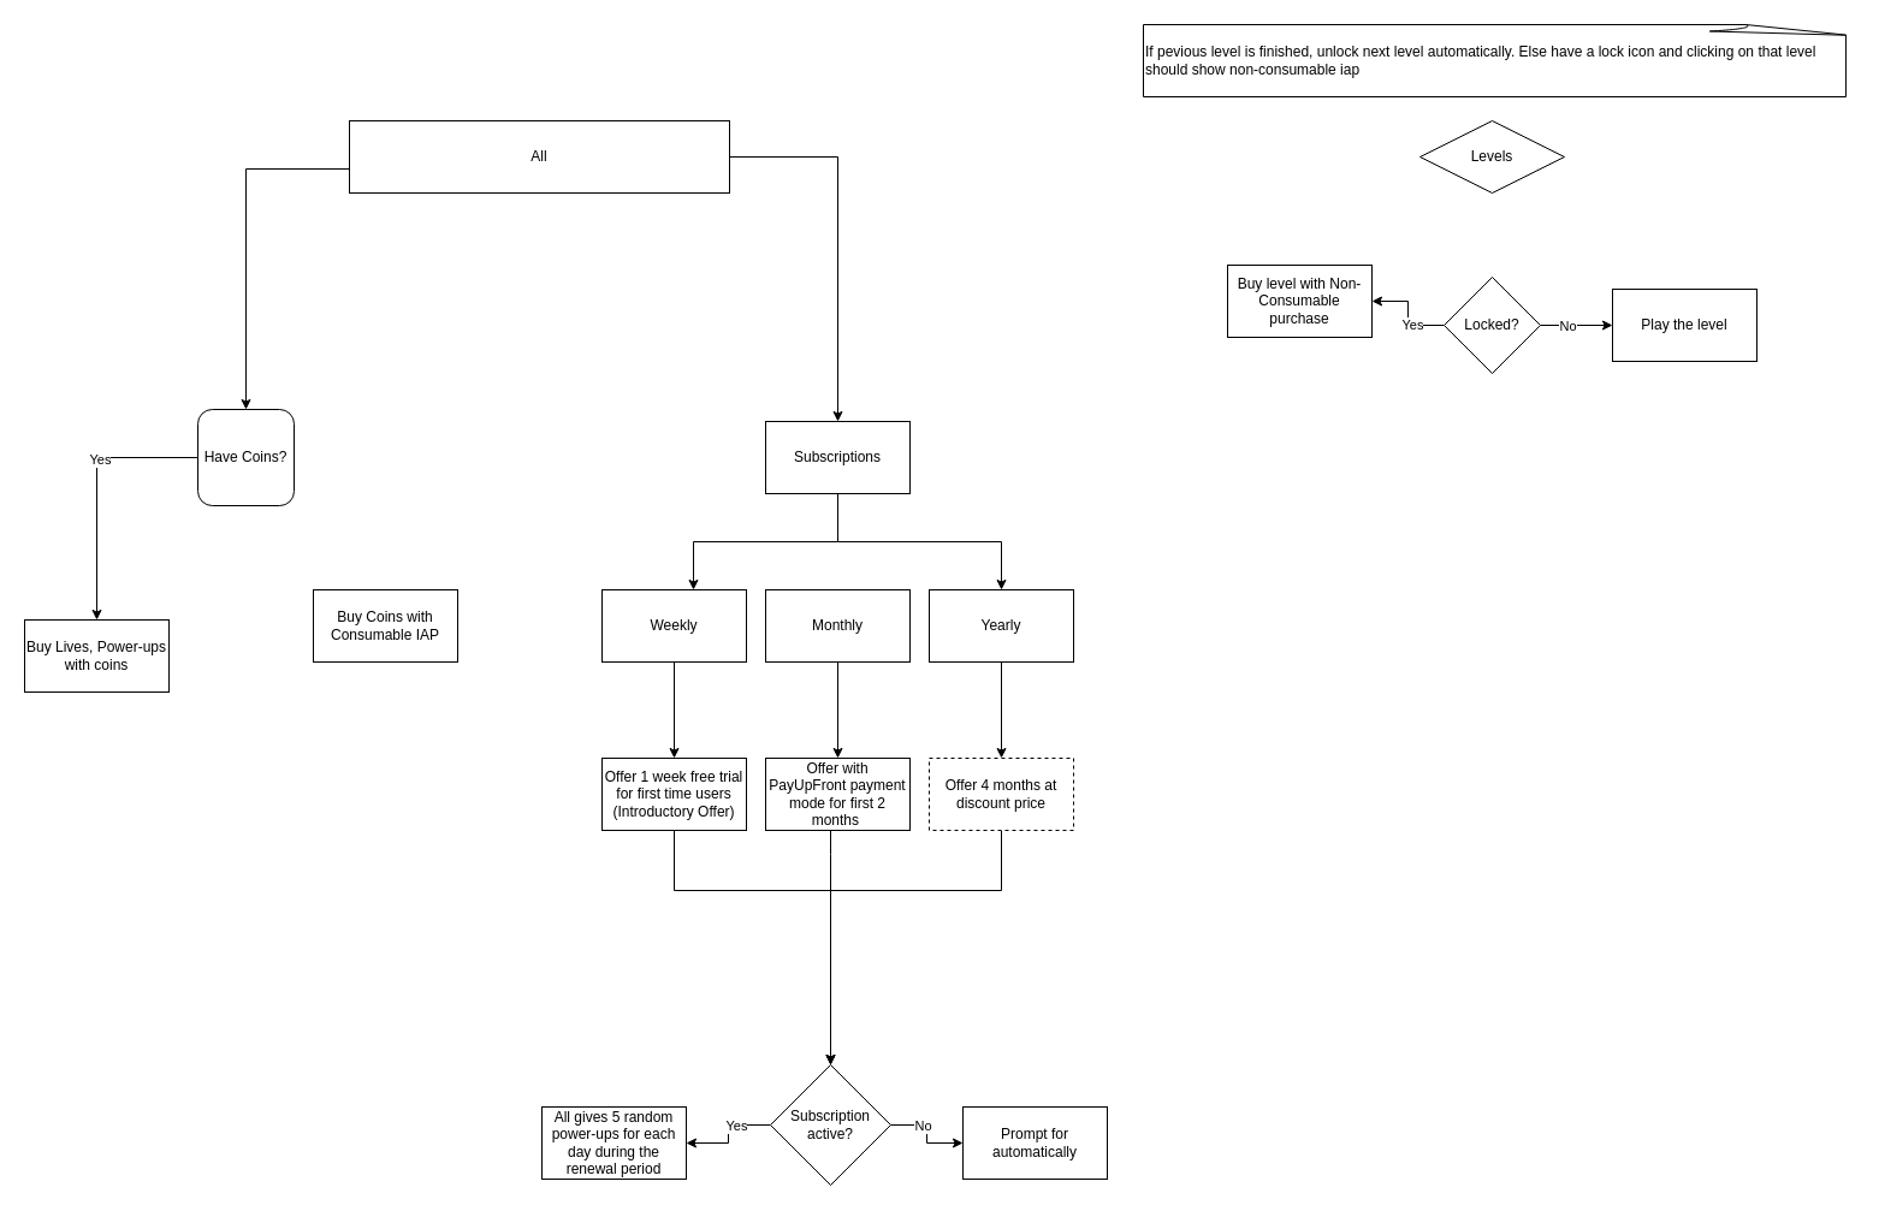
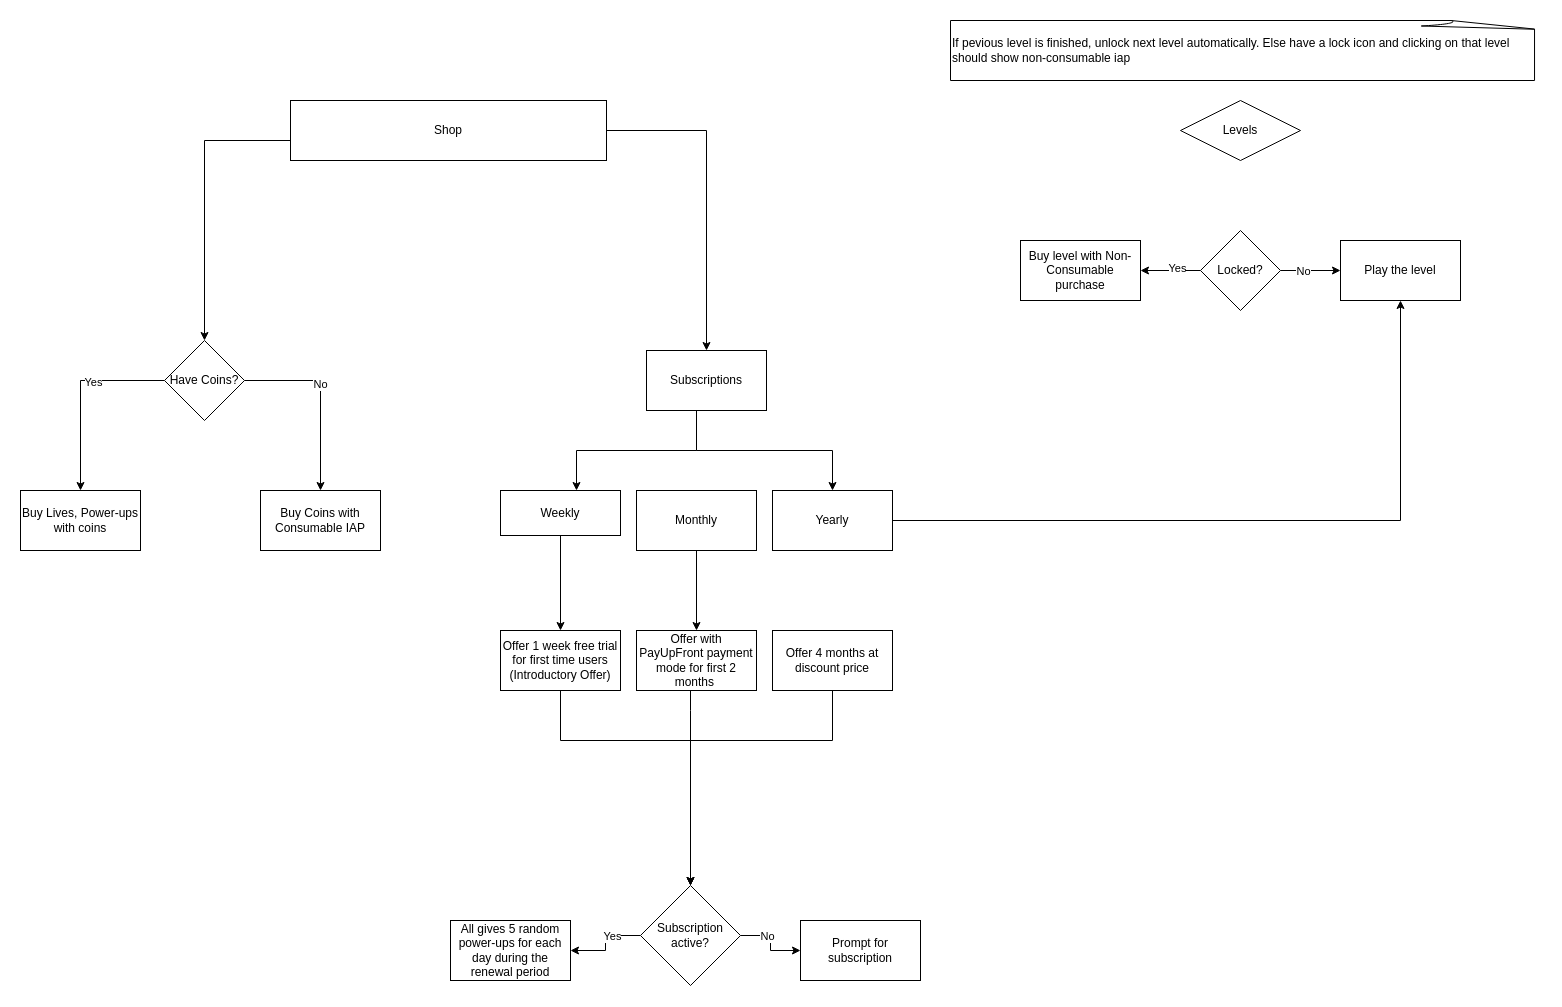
  <mxCell id="0" />
  <mxCell id="1" parent="0" />
  <mxCell id="2" value="" style="edgeStyle=orthogonalEdgeStyle;rounded=0;orthogonalLoop=1;jettySize=auto;html=1;" edge="1" parent="1" source="4" target="9"><mxGeometry relative="1" as="geometry"><Array as="points"><mxPoint x="204" y="140" /></Array></mxGeometry></mxCell>
  <mxCell id="3" value="" style="edgeStyle=orthogonalEdgeStyle;rounded=0;orthogonalLoop=1;jettySize=auto;html=1;" edge="1" parent="1" source="4" target="14"><mxGeometry relative="1" as="geometry" /></mxCell>
- <mxCell id="4" value="All" style="rounded=0;whiteSpace=wrap;html=1;" vertex="1" parent="1"><mxGeometry x="290" y="100" width="316" height="60" as="geometry" /></mxCell>
+ <mxCell id="4" value="Shop" style="rounded=0;whiteSpace=wrap;html=1;" vertex="1" parent="1"><mxGeometry x="290" y="100" width="316" height="60" as="geometry" /></mxCell>
  <mxCell id="5" value="" style="edgeStyle=orthogonalEdgeStyle;rounded=0;orthogonalLoop=1;jettySize=auto;html=1;entryX=0.5;entryY=0;entryDx=0;entryDy=0;" edge="1" parent="1" source="9" target="10"><mxGeometry relative="1" as="geometry"><mxPoint x="90" y="490" as="targetPoint" /></mxGeometry></mxCell>
  <mxCell id="6" value="Yes" style="edgeLabel;html=1;align=center;verticalAlign=middle;resizable=0;points=[];" vertex="1" connectable="0" parent="5"><mxGeometry x="-0.253" y="1" relative="1" as="geometry"><mxPoint as="offset" /></mxGeometry></mxCell>
- <mxCell id="9" value="Have Coins?" style="whiteSpace=wrap;html=1;rounded=1;" vertex="1" parent="1"><mxGeometry x="164" y="340" width="80" height="80" as="geometry" /></mxCell>
- <mxCell id="10" value="Buy Lives, Power-ups with coins" style="whiteSpace=wrap;html=1;rounded=0;" vertex="1" parent="1"><mxGeometry x="20" y="515" width="120" height="60" as="geometry" /></mxCell>
+ <mxCell id="7" value="" style="edgeStyle=orthogonalEdgeStyle;rounded=0;orthogonalLoop=1;jettySize=auto;html=1;" edge="1" parent="1" source="9" target="11"><mxGeometry relative="1" as="geometry" /></mxCell>
+ <mxCell id="8" value="No" style="edgeLabel;html=1;align=center;verticalAlign=middle;resizable=0;points=[];" vertex="1" connectable="0" parent="7"><mxGeometry x="-0.147" y="-1" relative="1" as="geometry"><mxPoint as="offset" /></mxGeometry></mxCell>
+ <mxCell id="9" value="Have Coins?" style="rhombus;whiteSpace=wrap;html=1;rounded=0;" vertex="1" parent="1"><mxGeometry x="164" y="340" width="80" height="80" as="geometry" /></mxCell>
+ <mxCell id="10" value="Buy Lives, Power-ups with coins" style="whiteSpace=wrap;html=1;rounded=0;" vertex="1" parent="1"><mxGeometry x="20" y="490" width="120" height="60" as="geometry" /></mxCell>
  <mxCell id="11" value="Buy Coins with Consumable IAP" style="whiteSpace=wrap;html=1;rounded=0;" vertex="1" parent="1"><mxGeometry x="260" y="490" width="120" height="60" as="geometry" /></mxCell>
  <mxCell id="12" value="" style="edgeStyle=orthogonalEdgeStyle;rounded=0;orthogonalLoop=1;jettySize=auto;html=1;" edge="1" parent="1" source="14" target="16"><mxGeometry relative="1" as="geometry"><Array as="points"><mxPoint x="696" y="450" /><mxPoint x="576" y="450" /></Array></mxGeometry></mxCell>
  <mxCell id="13" style="edgeStyle=orthogonalEdgeStyle;rounded=0;orthogonalLoop=1;jettySize=auto;html=1;entryX=0.5;entryY=0;entryDx=0;entryDy=0;" edge="1" parent="1" source="14" target="20"><mxGeometry relative="1" as="geometry"><Array as="points"><mxPoint x="696" y="450" /><mxPoint x="832" y="450" /></Array></mxGeometry></mxCell>
- <mxCell id="14" value="Subscriptions" style="whiteSpace=wrap;html=1;rounded=0;" vertex="1" parent="1"><mxGeometry x="636" y="350" width="120" height="60" as="geometry" /></mxCell>
+ <mxCell id="14" value="Subscriptions" style="whiteSpace=wrap;html=1;rounded=0;" vertex="1" parent="1"><mxGeometry x="646" y="350" width="120" height="60" as="geometry" /></mxCell>
  <mxCell id="15" value="" style="edgeStyle=orthogonalEdgeStyle;rounded=0;orthogonalLoop=1;jettySize=auto;html=1;" edge="1" parent="1" source="16" target="22"><mxGeometry relative="1" as="geometry" /></mxCell>
- <mxCell id="16" value="Weekly" style="whiteSpace=wrap;html=1;rounded=0;" vertex="1" parent="1"><mxGeometry x="500" y="490" width="120" height="60" as="geometry" /></mxCell>
+ <mxCell id="16" value="Weekly" style="whiteSpace=wrap;html=1;rounded=0;" vertex="1" parent="1"><mxGeometry x="500" y="490" width="120" height="45" as="geometry" /></mxCell>
  <mxCell id="17" value="" style="edgeStyle=orthogonalEdgeStyle;rounded=0;orthogonalLoop=1;jettySize=auto;html=1;" edge="1" parent="1" source="18" target="24"><mxGeometry relative="1" as="geometry" /></mxCell>
  <mxCell id="18" value="Monthly" style="whiteSpace=wrap;html=1;rounded=0;" vertex="1" parent="1"><mxGeometry x="636" y="490" width="120" height="60" as="geometry" /></mxCell>
- <mxCell id="19" value="" style="edgeStyle=orthogonalEdgeStyle;rounded=0;orthogonalLoop=1;jettySize=auto;html=1;" edge="1" parent="1" source="20" target="26"><mxGeometry relative="1" as="geometry" /></mxCell>
+ <mxCell id="19" value="" style="edgeStyle=orthogonalEdgeStyle;rounded=0;orthogonalLoop=1;jettySize=auto;html=1;" edge="1" parent="1" source="20" target="41"><mxGeometry relative="1" as="geometry" /></mxCell>
  <mxCell id="20" value="Yearly" style="whiteSpace=wrap;html=1;rounded=0;" vertex="1" parent="1"><mxGeometry x="772" y="490" width="120" height="60" as="geometry" /></mxCell>
  <mxCell id="21" style="edgeStyle=orthogonalEdgeStyle;rounded=0;orthogonalLoop=1;jettySize=auto;html=1;entryX=0.5;entryY=0;entryDx=0;entryDy=0;exitX=0.5;exitY=1;exitDx=0;exitDy=0;" edge="1" parent="1" source="22" target="31"><mxGeometry relative="1" as="geometry"><mxPoint x="620" y="730" as="sourcePoint" /><Array as="points"><mxPoint x="560" y="740" /><mxPoint x="690" y="740" /></Array></mxGeometry></mxCell>
  <mxCell id="22" value="Offer 1 week free trial for first time users (Introductory Offer)" style="whiteSpace=wrap;html=1;rounded=0;" vertex="1" parent="1"><mxGeometry x="500" y="630" width="120" height="60" as="geometry" /></mxCell>
  <mxCell id="23" style="edgeStyle=orthogonalEdgeStyle;rounded=0;orthogonalLoop=1;jettySize=auto;html=1;entryX=0.5;entryY=0;entryDx=0;entryDy=0;" edge="1" parent="1" source="24" target="31"><mxGeometry relative="1" as="geometry"><Array as="points"><mxPoint x="690" y="710" /><mxPoint x="690" y="710" /></Array></mxGeometry></mxCell>
  <mxCell id="24" value="Offer with PayUpFront payment mode for first 2 months&amp;nbsp;" style="whiteSpace=wrap;html=1;rounded=0;" vertex="1" parent="1"><mxGeometry x="636" y="630" width="120" height="60" as="geometry" /></mxCell>
  <mxCell id="25" style="edgeStyle=orthogonalEdgeStyle;rounded=0;orthogonalLoop=1;jettySize=auto;html=1;entryX=0.5;entryY=0;entryDx=0;entryDy=0;" edge="1" parent="1" source="26" target="31"><mxGeometry relative="1" as="geometry"><Array as="points"><mxPoint x="832" y="740" /><mxPoint x="690" y="740" /></Array></mxGeometry></mxCell>
- <mxCell id="26" value="Offer 4 months at discount price" style="whiteSpace=wrap;html=1;rounded=0;dashed=1;" vertex="1" parent="1"><mxGeometry x="772" y="630" width="120" height="60" as="geometry" /></mxCell>
+ <mxCell id="26" value="Offer 4 months at discount price" style="whiteSpace=wrap;html=1;rounded=0;" vertex="1" parent="1"><mxGeometry x="772" y="630" width="120" height="60" as="geometry" /></mxCell>
  <mxCell id="27" value="" style="edgeStyle=orthogonalEdgeStyle;rounded=0;orthogonalLoop=1;jettySize=auto;html=1;" edge="1" parent="1" source="31" target="32"><mxGeometry relative="1" as="geometry" /></mxCell>
  <mxCell id="28" value="Yes" style="edgeLabel;html=1;align=center;verticalAlign=middle;resizable=0;points=[];" vertex="1" connectable="0" parent="27"><mxGeometry x="-0.311" relative="1" as="geometry"><mxPoint as="offset" /></mxGeometry></mxCell>
  <mxCell id="29" value="" style="edgeStyle=orthogonalEdgeStyle;rounded=0;orthogonalLoop=1;jettySize=auto;html=1;" edge="1" parent="1" source="31" target="33"><mxGeometry relative="1" as="geometry" /></mxCell>
  <mxCell id="30" value="No" style="edgeLabel;html=1;align=center;verticalAlign=middle;resizable=0;points=[];" vertex="1" connectable="0" parent="29"><mxGeometry x="-0.315" relative="1" as="geometry"><mxPoint as="offset" /></mxGeometry></mxCell>
  <mxCell id="31" value="Subscription active?" style="rhombus;whiteSpace=wrap;html=1;rounded=0;" vertex="1" parent="1"><mxGeometry x="640" y="885" width="100" height="100" as="geometry" /></mxCell>
  <mxCell id="32" value="All gives 5 random power-ups for each day during the renewal period" style="whiteSpace=wrap;html=1;rounded=0;" vertex="1" parent="1"><mxGeometry x="450" y="920" width="120" height="60" as="geometry" /></mxCell>
- <mxCell id="33" value="Prompt for automatically" style="whiteSpace=wrap;html=1;rounded=0;" vertex="1" parent="1"><mxGeometry x="800" y="920" width="120" height="60" as="geometry" /></mxCell>
+ <mxCell id="33" value="Prompt for subscription" style="whiteSpace=wrap;html=1;rounded=0;" vertex="1" parent="1"><mxGeometry x="800" y="920" width="120" height="60" as="geometry" /></mxCell>
  <mxCell id="34" value="Levels" style="rhombus;whiteSpace=wrap;html=1;" vertex="1" parent="1"><mxGeometry x="1180" y="100" width="120" height="60" as="geometry" /></mxCell>
  <mxCell id="35" value="" style="edgeStyle=orthogonalEdgeStyle;rounded=0;orthogonalLoop=1;jettySize=auto;html=1;" edge="1" parent="1" source="39" target="40"><mxGeometry relative="1" as="geometry" /></mxCell>
  <mxCell id="36" value="Yes" style="edgeLabel;html=1;align=center;verticalAlign=middle;resizable=0;points=[];" vertex="1" connectable="0" parent="35"><mxGeometry x="-0.215" y="-3" relative="1" as="geometry"><mxPoint as="offset" /></mxGeometry></mxCell>
  <mxCell id="37" value="" style="edgeStyle=orthogonalEdgeStyle;rounded=0;orthogonalLoop=1;jettySize=auto;html=1;" edge="1" parent="1" source="39" target="41"><mxGeometry relative="1" as="geometry" /></mxCell>
  <mxCell id="38" value="No" style="edgeLabel;html=1;align=center;verticalAlign=middle;resizable=0;points=[];" vertex="1" connectable="0" parent="37"><mxGeometry x="-0.252" relative="1" as="geometry"><mxPoint as="offset" /></mxGeometry></mxCell>
  <mxCell id="39" value="Locked?" style="rhombus;whiteSpace=wrap;html=1;rounded=0;" vertex="1" parent="1"><mxGeometry x="1200" y="230" width="80" height="80" as="geometry" /></mxCell>
- <mxCell id="40" value="Buy level with Non-Consumable purchase" style="whiteSpace=wrap;html=1;rounded=0;" vertex="1" parent="1"><mxGeometry x="1020" y="220" width="120" height="60" as="geometry" /></mxCell>
+ <mxCell id="40" value="Buy level with Non-Consumable purchase" style="whiteSpace=wrap;html=1;rounded=0;" vertex="1" parent="1"><mxGeometry x="1020" y="240" width="120" height="60" as="geometry" /></mxCell>
  <mxCell id="41" value="Play the level" style="whiteSpace=wrap;html=1;rounded=0;" vertex="1" parent="1"><mxGeometry x="1340" y="240" width="120" height="60" as="geometry" /></mxCell>
  <mxCell id="42" value="If pevious level is finished, unlock next level automatically. Else have a lock icon and clicking on that level should show non-consumable iap" style="whiteSpace=wrap;html=1;shape=mxgraph.basic.document;align=left;" vertex="1" parent="1"><mxGeometry x="950" y="20" width="590" height="60" as="geometry" /></mxCell>
